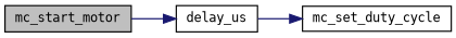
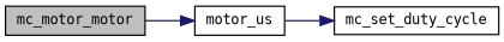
  digraph {
    fontname="DejaVu Sans Mono"
    rankdir=LR
    node [color=black fillcolor=white fontname="DejaVu Sans Mono" fontsize=10 shape=record style=filled]
    edge [color=midnightblue fontname="DejaVu Sans Mono" fontsize=10 labelfontname="FreeSans.ttf" labelfontsize=10 style=solid]
-   n1 [fillcolor=grey75 fontcolor=black height=0.2 label=mc_start_motor width=0.4]
-   n2 [height=0.2 label=delay_us width=0.4]
+   n1 [fillcolor=grey75 fontcolor=black height=0.2 label=mc_motor_motor width=0.4]
+   n2 [height=0.2 label=motor_us width=0.4]
    n3 [height=0.2 label=mc_set_duty_cycle width=0.4]
    n1 -> n2
    n2 -> n3
  }
